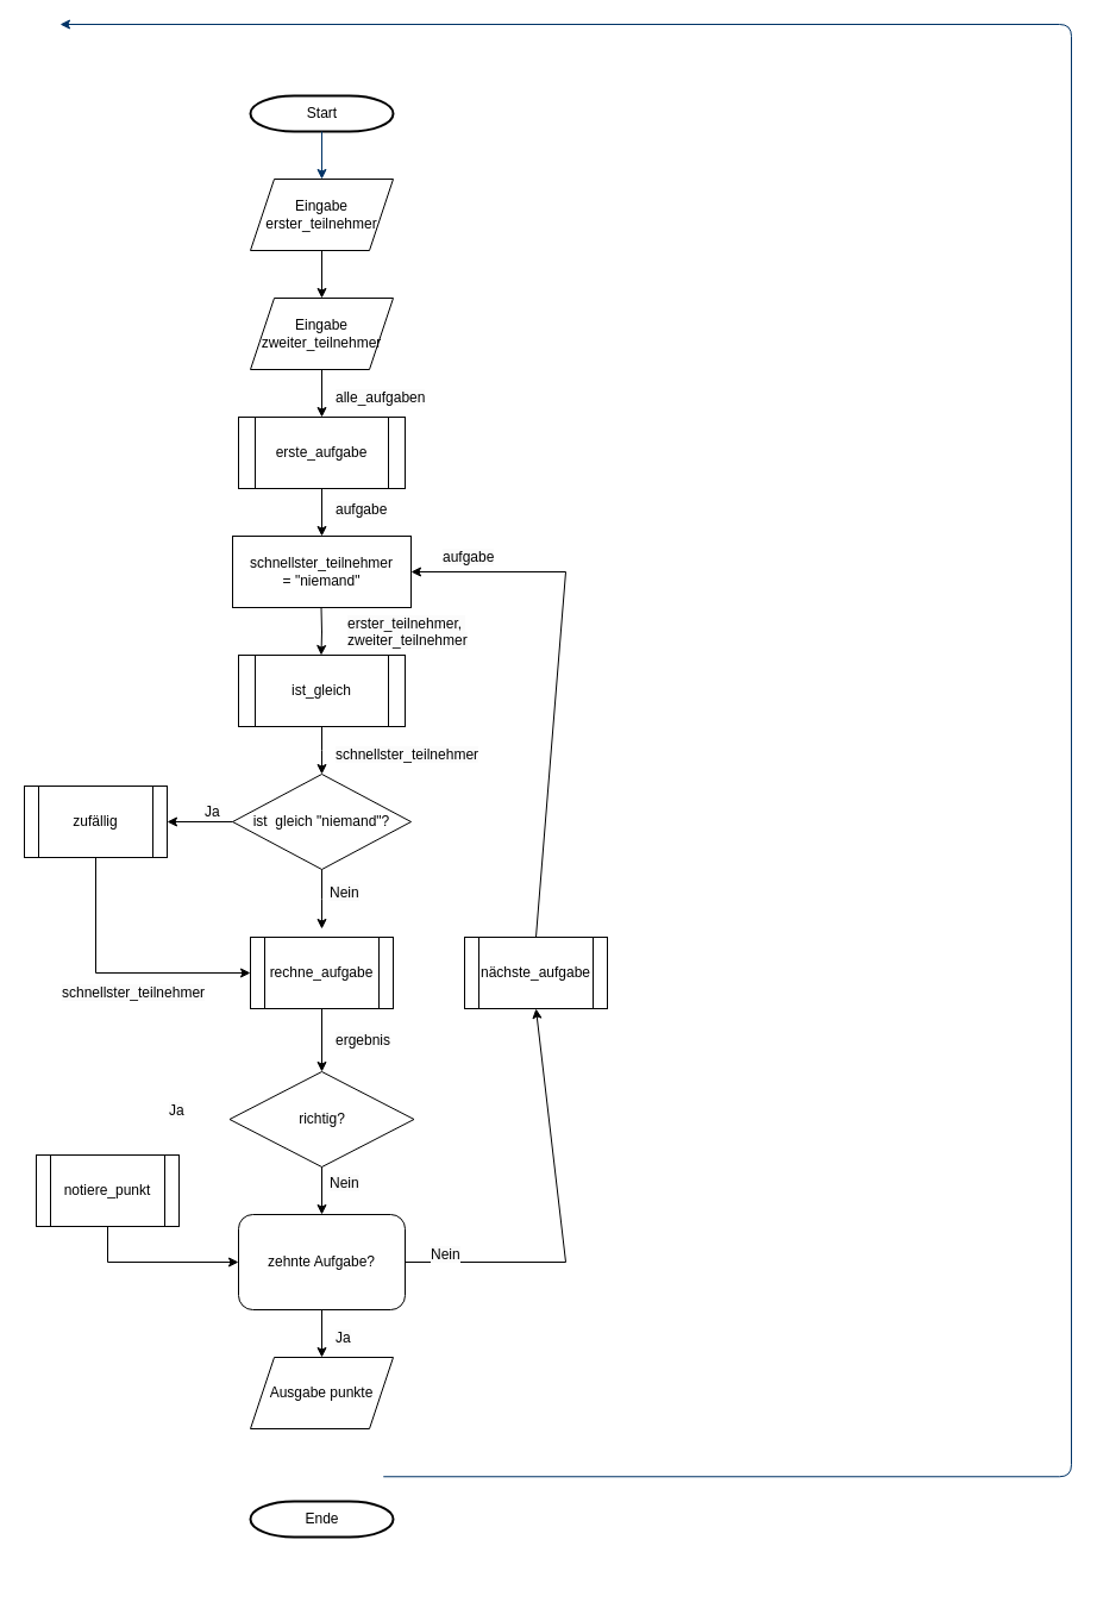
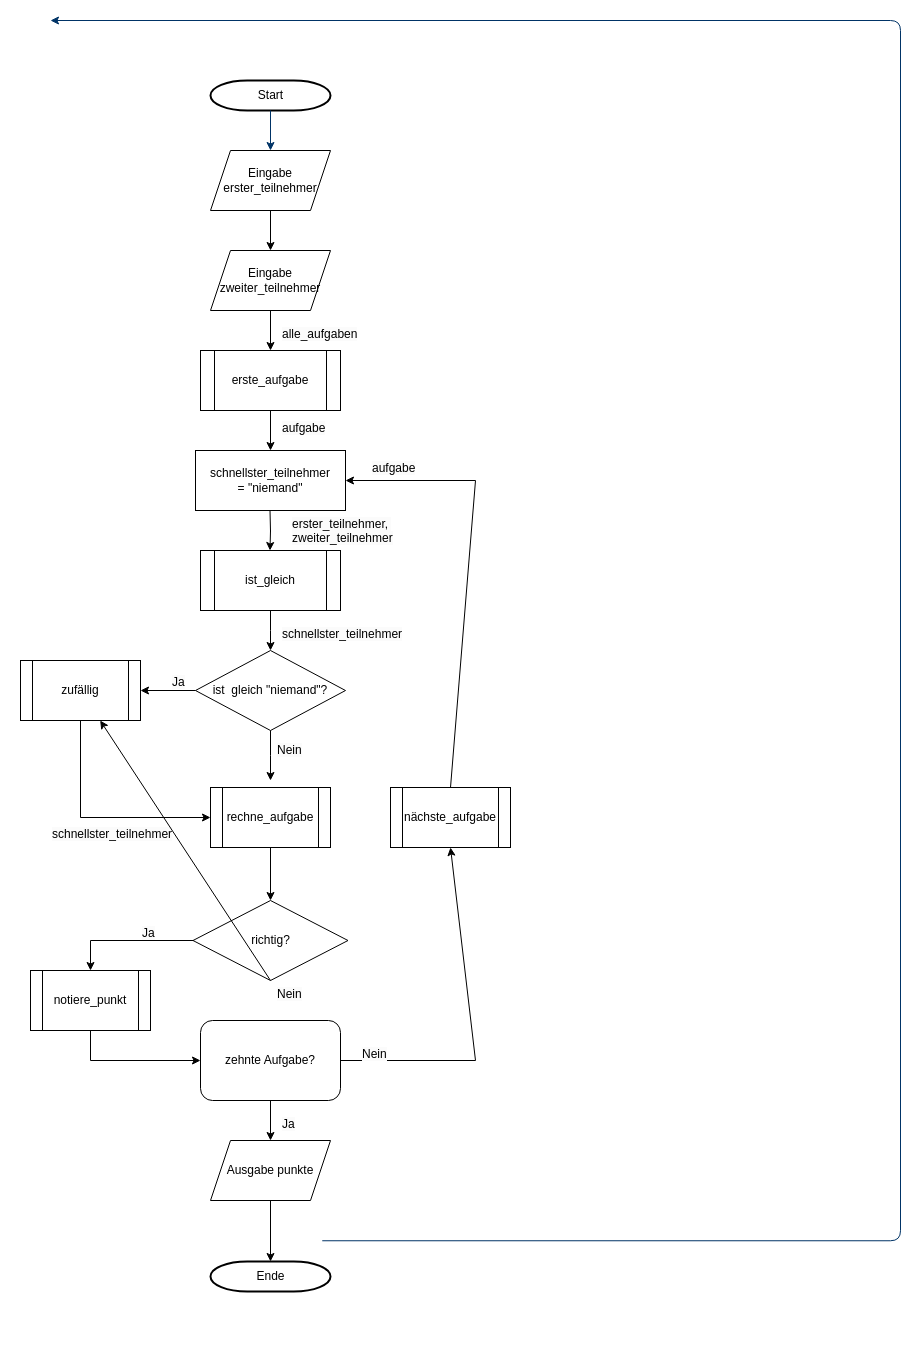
  <mxCell id="0" />
  <mxCell id="1" parent="0" />
  <mxCell id="2" value="Start" style="shape=mxgraph.flowchart.terminator;strokeWidth=2;gradientColor=none;gradientDirection=north;fontStyle=0;html=1;" parent="1" vertex="1"><mxGeometry x="210" y="80" width="120" height="30" as="geometry" /></mxCell>
  <mxCell id="3" style="fontStyle=1;strokeColor=#003366;strokeWidth=1;html=1;" parent="1" source="2" edge="1"><mxGeometry relative="1" as="geometry"><mxPoint x="270" y="150" as="targetPoint" /></mxGeometry></mxCell>
  <mxCell id="4" value="" style="edgeStyle=elbowEdgeStyle;elbow=horizontal;exitX=1;exitY=0.5;exitPerimeter=0;entryX=0.905;entryY=0.5;entryPerimeter=0;fontStyle=1;strokeColor=#003366;strokeWidth=1;html=1;" parent="1" edge="1"><mxGeometry width="100" height="100" as="geometry"><mxPoint x="321.75" y="1240.25" as="sourcePoint" /><mxPoint x="50" as="targetPoint" y="20" /><Array as="points"><mxPoint x="900" y="1340" /></Array></mxGeometry></mxCell>
  <mxCell id="5" value="Eingabe erster_teilnehmer" style="shape=parallelogram;perimeter=parallelogramPerimeter;whiteSpace=wrap;html=1;fixedSize=1;" vertex="1" parent="1"><mxGeometry x="210" y="150" width="120" height="60" as="geometry" /></mxCell>
  <mxCell id="6" value="Eingabe zweiter_teilnehmer" style="shape=parallelogram;perimeter=parallelogramPerimeter;whiteSpace=wrap;html=1;fixedSize=1;" vertex="1" parent="1"><mxGeometry x="210" y="250" width="120" height="60" as="geometry" /></mxCell>
  <mxCell id="7" value="" style="edgeStyle=orthogonalEdgeStyle;rounded=0;orthogonalLoop=1;jettySize=auto;html=1;exitX=0.5;exitY=1;exitDx=0;exitDy=0;" edge="1" parent="1" source="5" target="6"><mxGeometry relative="1" as="geometry"><mxPoint x="400" y="170" as="sourcePoint" /><mxPoint x="400" y="130" as="targetPoint" /></mxGeometry></mxCell>
  <mxCell id="8" value="schnellster_teilnehmer&lt;br&gt;= &quot;niemand&quot;" style="rounded=0;whiteSpace=wrap;html=1;" vertex="1" parent="1"><mxGeometry x="195" y="450" width="150" height="60" as="geometry" /></mxCell>
  <mxCell id="9" value="erste_aufgabe" style="shape=process;whiteSpace=wrap;html=1;backgroundOutline=1;" vertex="1" parent="1"><mxGeometry x="200" y="350" width="140" height="60" as="geometry" /></mxCell>
  <mxCell id="10" value="" style="edgeStyle=orthogonalEdgeStyle;rounded=0;orthogonalLoop=1;jettySize=auto;html=1;entryX=0.5;entryY=0;entryDx=0;entryDy=0;exitX=0.5;exitY=1;exitDx=0;exitDy=0;" edge="1" parent="1" source="6" target="9"><mxGeometry relative="1" as="geometry"><mxPoint x="270" y="320" as="sourcePoint" /><mxPoint x="341" y="300" as="targetPoint" /></mxGeometry></mxCell>
  <mxCell id="11" value="" style="edgeStyle=orthogonalEdgeStyle;rounded=0;orthogonalLoop=1;jettySize=auto;html=1;entryX=0.5;entryY=0;entryDx=0;entryDy=0;exitX=0.5;exitY=1;exitDx=0;exitDy=0;" edge="1" parent="1" source="9" target="8"><mxGeometry relative="1" as="geometry"><mxPoint x="285" y="333" as="sourcePoint" /><mxPoint x="285" y="373" as="targetPoint" /></mxGeometry></mxCell>
  <mxCell id="12" value="ist_gleich" style="shape=process;whiteSpace=wrap;html=1;backgroundOutline=1;" vertex="1" parent="1"><mxGeometry x="200" y="550" width="140" height="60" as="geometry" /></mxCell>
  <mxCell id="13" value="" style="edgeStyle=orthogonalEdgeStyle;rounded=0;orthogonalLoop=1;jettySize=auto;html=1;entryX=0.5;entryY=0;entryDx=0;entryDy=0;exitX=0.5;exitY=1;exitDx=0;exitDy=0;" edge="1" parent="1"><mxGeometry relative="1" as="geometry"><mxPoint x="269.5" y="510" as="sourcePoint" /><mxPoint x="269.5" y="550" as="targetPoint" /></mxGeometry></mxCell>
  <mxCell id="14" value="&lt;span style=&quot;caret-color: rgb(0, 0, 0); color: rgb(0, 0, 0); font-family: Helvetica; font-size: 12px; font-style: normal; font-variant-caps: normal; font-weight: 400; letter-spacing: normal; text-align: center; text-indent: 0px; text-transform: none; word-spacing: 0px; -webkit-text-stroke-width: 0px; background-color: rgb(251, 251, 251); text-decoration: none; float: none; display: inline !important;&quot;&gt;erster_teilnehmer,&amp;nbsp;&lt;br&gt;&lt;/span&gt;&lt;span style=&quot;caret-color: rgb(0, 0, 0); color: rgb(0, 0, 0); font-family: Helvetica; font-size: 12px; font-style: normal; font-variant-caps: normal; font-weight: 400; letter-spacing: normal; text-align: center; text-indent: 0px; text-transform: none; word-spacing: 0px; -webkit-text-stroke-width: 0px; background-color: rgb(251, 251, 251); text-decoration: none; float: none; display: inline !important;&quot;&gt;zweiter_teilnehmer&lt;/span&gt;" style="text;whiteSpace=wrap;html=1;" vertex="1" parent="1"><mxGeometry x="290" y="510" width="200" height="90" as="geometry" /></mxCell>
  <mxCell id="15" value="&lt;span style=&quot;caret-color: rgb(0, 0, 0); color: rgb(0, 0, 0); font-family: Helvetica; font-size: 12px; font-style: normal; font-variant-caps: normal; font-weight: 400; letter-spacing: normal; text-align: center; text-indent: 0px; text-transform: none; word-spacing: 0px; -webkit-text-stroke-width: 0px; background-color: rgb(251, 251, 251); text-decoration: none; float: none; display: inline !important;&quot;&gt;alle_aufgaben&lt;/span&gt;" style="text;whiteSpace=wrap;html=1;" vertex="1" parent="1"><mxGeometry x="280" y="320" width="80" height="40" as="geometry" /></mxCell>
  <mxCell id="16" value="&lt;span style=&quot;caret-color: rgb(0, 0, 0); color: rgb(0, 0, 0); font-family: Helvetica; font-size: 12px; font-style: normal; font-variant-caps: normal; font-weight: 400; letter-spacing: normal; text-align: center; text-indent: 0px; text-transform: none; word-spacing: 0px; -webkit-text-stroke-width: 0px; background-color: rgb(251, 251, 251); text-decoration: none; float: none; display: inline !important;&quot;&gt;aufgabe&lt;/span&gt;" style="text;whiteSpace=wrap;html=1;" vertex="1" parent="1"><mxGeometry x="280" y="414" width="80" height="40" as="geometry" /></mxCell>
  <mxCell id="17" value="ist &amp;nbsp;gleich &quot;niemand&quot;?" style="rhombus;whiteSpace=wrap;html=1;" vertex="1" parent="1"><mxGeometry x="195" y="650" width="150" height="80" as="geometry" /></mxCell>
  <mxCell id="18" value="" style="edgeStyle=orthogonalEdgeStyle;rounded=0;orthogonalLoop=1;jettySize=auto;html=1;exitX=0.5;exitY=1;exitDx=0;exitDy=0;" edge="1" parent="1" source="12"><mxGeometry relative="1" as="geometry"><mxPoint x="279.5" y="520" as="sourcePoint" /><mxPoint x="270" y="650" as="targetPoint" /></mxGeometry></mxCell>
  <mxCell id="19" value="&lt;span style=&quot;caret-color: rgb(0, 0, 0); color: rgb(0, 0, 0); font-family: Helvetica; font-size: 12px; font-style: normal; font-variant-caps: normal; font-weight: 400; letter-spacing: normal; text-align: center; text-indent: 0px; text-transform: none; word-spacing: 0px; -webkit-text-stroke-width: 0px; background-color: rgb(251, 251, 251); text-decoration: none; float: none; display: inline !important;&quot;&gt;schnellster_teilnehmer&lt;/span&gt;" style="text;whiteSpace=wrap;html=1;" vertex="1" parent="1"><mxGeometry x="280" y="620" width="80" height="40" as="geometry" /></mxCell>
  <mxCell id="20" value="zufällig" style="shape=process;whiteSpace=wrap;html=1;backgroundOutline=1;" vertex="1" parent="1"><mxGeometry x="20" y="660" width="120" height="60" as="geometry" /></mxCell>
  <mxCell id="21" value="" style="edgeStyle=orthogonalEdgeStyle;rounded=0;orthogonalLoop=1;jettySize=auto;html=1;entryX=1;entryY=0.5;entryDx=0;entryDy=0;exitX=0;exitY=0.5;exitDx=0;exitDy=0;" edge="1" parent="1" source="17" target="20"><mxGeometry relative="1" as="geometry"><mxPoint x="280" y="320" as="sourcePoint" /><mxPoint x="280" y="360" as="targetPoint" /></mxGeometry></mxCell>
  <mxCell id="22" value="&lt;span style=&quot;caret-color: rgb(0, 0, 0); color: rgb(0, 0, 0); font-family: Helvetica; font-size: 12px; font-style: normal; font-variant-caps: normal; font-weight: 400; letter-spacing: normal; text-align: center; text-indent: 0px; text-transform: none; word-spacing: 0px; -webkit-text-stroke-width: 0px; background-color: rgb(251, 251, 251); text-decoration: none; float: none; display: inline !important;&quot;&gt;Ja&lt;/span&gt;" style="text;whiteSpace=wrap;html=1;" vertex="1" parent="1"><mxGeometry x="170" y="668" width="80" height="40" as="geometry" /></mxCell>
  <mxCell id="23" value="" style="edgeStyle=orthogonalEdgeStyle;rounded=0;orthogonalLoop=1;jettySize=auto;html=1;exitX=0.5;exitY=1;exitDx=0;exitDy=0;entryX=0.5;entryY=0;entryDx=0;entryDy=0;" edge="1" parent="1" source="17"><mxGeometry relative="1" as="geometry"><mxPoint x="280" y="620" as="sourcePoint" /><mxPoint x="270" y="780" as="targetPoint" /></mxGeometry></mxCell>
  <mxCell id="24" value="&lt;span style=&quot;caret-color: rgb(0, 0, 0); color: rgb(0, 0, 0); font-family: Helvetica; font-size: 12px; font-style: normal; font-variant-caps: normal; font-weight: 400; letter-spacing: normal; text-align: center; text-indent: 0px; text-transform: none; word-spacing: 0px; -webkit-text-stroke-width: 0px; background-color: rgb(251, 251, 251); text-decoration: none; float: none; display: inline !important;&quot;&gt;Nein&lt;/span&gt;" style="text;whiteSpace=wrap;html=1;" vertex="1" parent="1"><mxGeometry x="275" y="736" width="80" height="40" as="geometry" /></mxCell>
  <mxCell id="25" value="rechne_aufgabe" style="shape=process;whiteSpace=wrap;html=1;backgroundOutline=1;" vertex="1" parent="1"><mxGeometry x="210" y="787" width="120" height="60" as="geometry" /></mxCell>
  <mxCell id="26" value="" style="edgeStyle=orthogonalEdgeStyle;rounded=0;orthogonalLoop=1;jettySize=auto;html=1;exitX=0.5;exitY=1;exitDx=0;exitDy=0;entryX=0;entryY=0.5;entryDx=0;entryDy=0;" edge="1" parent="1" source="20" target="25"><mxGeometry relative="1" as="geometry"><mxPoint x="280" y="620" as="sourcePoint" /><mxPoint x="280" y="660" as="targetPoint" /></mxGeometry></mxCell>
  <mxCell id="27" value="&lt;span style=&quot;caret-color: rgb(0, 0, 0); color: rgb(0, 0, 0); font-family: Helvetica; font-size: 12px; font-style: normal; font-variant-caps: normal; font-weight: 400; letter-spacing: normal; text-align: center; text-indent: 0px; text-transform: none; word-spacing: 0px; -webkit-text-stroke-width: 0px; background-color: rgb(251, 251, 251); text-decoration: none; float: none; display: inline !important;&quot;&gt;schnellster_teilnehmer&lt;/span&gt;" style="text;whiteSpace=wrap;html=1;" vertex="1" parent="1"><mxGeometry x="50" y="820" width="80" height="40" as="geometry" /></mxCell>
  <mxCell id="28" value="richtig?" style="rhombus;whiteSpace=wrap;html=1;" vertex="1" parent="1"><mxGeometry x="192.5" y="900" width="155" height="80" as="geometry" /></mxCell>
  <mxCell id="29" value="" style="edgeStyle=orthogonalEdgeStyle;rounded=0;orthogonalLoop=1;jettySize=auto;html=1;exitX=0.5;exitY=1;exitDx=0;exitDy=0;entryX=0.5;entryY=0;entryDx=0;entryDy=0;" edge="1" parent="1" source="25" target="28"><mxGeometry relative="1" as="geometry"><mxPoint x="280" y="740" as="sourcePoint" /><mxPoint x="280" y="790" as="targetPoint" /></mxGeometry></mxCell>
- <mxCell id="30" value="&lt;span style=&quot;caret-color: rgb(0, 0, 0); color: rgb(0, 0, 0); font-family: Helvetica; font-size: 12px; font-style: normal; font-variant-caps: normal; font-weight: 400; letter-spacing: normal; text-align: center; text-indent: 0px; text-transform: none; word-spacing: 0px; -webkit-text-stroke-width: 0px; background-color: rgb(251, 251, 251); text-decoration: none; float: none; display: inline !important;&quot;&gt;ergebnis&lt;/span&gt;" style="text;whiteSpace=wrap;html=1;" vertex="1" parent="1"><mxGeometry x="280" y="860" width="80" height="40" as="geometry" /></mxCell>
  <mxCell id="31" value="notiere_punkt" style="shape=process;whiteSpace=wrap;html=1;backgroundOutline=1;" vertex="1" parent="1"><mxGeometry x="30" y="970" width="120" height="60" as="geometry" /></mxCell>
  <mxCell id="32" value="&lt;span style=&quot;caret-color: rgb(0, 0, 0); color: rgb(0, 0, 0); font-family: Helvetica; font-size: 12px; font-style: normal; font-variant-caps: normal; font-weight: 400; letter-spacing: normal; text-align: center; text-indent: 0px; text-transform: none; word-spacing: 0px; -webkit-text-stroke-width: 0px; background-color: rgb(251, 251, 251); text-decoration: none; float: none; display: inline !important;&quot;&gt;Ja&lt;/span&gt;" style="text;whiteSpace=wrap;html=1;" vertex="1" parent="1"><mxGeometry x="140" y="919" width="80" height="40" as="geometry" /></mxCell>
+ <mxCell id="33" value="" style="endArrow=classic;html=1;rounded=0;entryX=0.5;entryY=0;entryDx=0;entryDy=0;" edge="1" parent="1" source="28" target="31"><mxGeometry width="50" height="50" relative="1" as="geometry"><mxPoint x="100" y="1040" as="sourcePoint" /><mxPoint x="190" y="1000" as="targetPoint" /><Array as="points"><mxPoint x="90" y="940" /></Array></mxGeometry></mxCell>
  <mxCell id="34" value="nächste_aufgabe" style="shape=process;whiteSpace=wrap;html=1;backgroundOutline=1;" vertex="1" parent="1"><mxGeometry x="390" y="787" width="120" height="60" as="geometry" /></mxCell>
  <mxCell id="35" value="zehnte Aufgabe?" style="whiteSpace=wrap;html=1;rounded=1;" vertex="1" parent="1"><mxGeometry x="200" y="1020" width="140" height="80" as="geometry" /></mxCell>
- <mxCell id="36" value="" style="endArrow=classic;html=1;rounded=0;exitX=0.5;exitY=1;exitDx=0;exitDy=0;entryX=0.5;entryY=0;entryDx=0;entryDy=0;" edge="1" parent="1" source="28" target="35"><mxGeometry width="50" height="50" relative="1" as="geometry"><mxPoint x="200" y="1120" as="sourcePoint" /><mxPoint x="250" y="1070" as="targetPoint" /></mxGeometry></mxCell>
+ <mxCell id="36" value="" style="endArrow=classic;html=1;rounded=0;exitX=0.5;exitY=1;exitDx=0;exitDy=0;" edge="1" parent="1" source="28" target="20"><mxGeometry width="50" height="50" relative="1" as="geometry"><mxPoint x="200" y="1120" as="sourcePoint" /><mxPoint x="250" y="1070" as="targetPoint" /></mxGeometry></mxCell>
  <mxCell id="37" value="&lt;span style=&quot;caret-color: rgb(0, 0, 0); color: rgb(0, 0, 0); font-family: Helvetica; font-size: 12px; font-style: normal; font-variant-caps: normal; font-weight: 400; letter-spacing: normal; text-align: center; text-indent: 0px; text-transform: none; word-spacing: 0px; -webkit-text-stroke-width: 0px; background-color: rgb(251, 251, 251); text-decoration: none; float: none; display: inline !important;&quot;&gt;Nein&lt;/span&gt;" style="text;whiteSpace=wrap;html=1;" vertex="1" parent="1"><mxGeometry x="275" y="980" width="80" height="40" as="geometry" /></mxCell>
  <mxCell id="38" value="" style="endArrow=classic;html=1;rounded=0;exitX=0.5;exitY=1;exitDx=0;exitDy=0;entryX=0;entryY=0.5;entryDx=0;entryDy=0;" edge="1" parent="1" source="31" target="35"><mxGeometry width="50" height="50" relative="1" as="geometry"><mxPoint x="200" y="980" as="sourcePoint" /><mxPoint x="270" y="1020" as="targetPoint" /><Array as="points"><mxPoint x="90" y="1060" /></Array></mxGeometry></mxCell>
  <mxCell id="39" value="Ausgabe punkte" style="shape=parallelogram;perimeter=parallelogramPerimeter;whiteSpace=wrap;html=1;fixedSize=1;" vertex="1" parent="1"><mxGeometry x="210" y="1140" width="120" height="60" as="geometry" /></mxCell>
  <mxCell id="40" value="" style="endArrow=classic;html=1;rounded=0;exitX=0.5;exitY=1;exitDx=0;exitDy=0;entryX=0.5;entryY=0;entryDx=0;entryDy=0;" edge="1" parent="1" source="35" target="39"><mxGeometry width="50" height="50" relative="1" as="geometry"><mxPoint x="100" y="980" as="sourcePoint" /><mxPoint x="280" y="1030" as="targetPoint" /></mxGeometry></mxCell>
  <mxCell id="41" value="" style="endArrow=classic;html=1;rounded=0;exitX=1;exitY=0.5;exitDx=0;exitDy=0;entryX=0.5;entryY=1;entryDx=0;entryDy=0;" edge="1" parent="1" source="35" target="34"><mxGeometry width="50" height="50" relative="1" as="geometry"><mxPoint x="200" y="1030" as="sourcePoint" /><mxPoint x="250" y="980" as="targetPoint" /><Array as="points"><mxPoint x="475" y="1060" /></Array></mxGeometry></mxCell>
  <mxCell id="42" value="&lt;span style=&quot;caret-color: rgb(0, 0, 0); color: rgb(0, 0, 0); font-family: Helvetica; font-size: 12px; font-style: normal; font-variant-caps: normal; font-weight: 400; letter-spacing: normal; text-align: center; text-indent: 0px; text-transform: none; word-spacing: 0px; -webkit-text-stroke-width: 0px; background-color: rgb(251, 251, 251); text-decoration: none; float: none; display: inline !important;&quot;&gt;Nein&lt;/span&gt;" style="text;whiteSpace=wrap;html=1;" vertex="1" parent="1"><mxGeometry x="360" y="1040" width="80" height="40" as="geometry" /></mxCell>
  <mxCell id="43" value="&lt;span style=&quot;caret-color: rgb(0, 0, 0); color: rgb(0, 0, 0); font-family: Helvetica; font-size: 12px; font-style: normal; font-variant-caps: normal; font-weight: 400; letter-spacing: normal; text-align: center; text-indent: 0px; text-transform: none; word-spacing: 0px; -webkit-text-stroke-width: 0px; background-color: rgb(251, 251, 251); text-decoration: none; float: none; display: inline !important;&quot;&gt;Ja&lt;/span&gt;" style="text;whiteSpace=wrap;html=1;" vertex="1" parent="1"><mxGeometry x="280" y="1110" width="80" height="40" as="geometry" /></mxCell>
  <mxCell id="44" value="" style="endArrow=classic;html=1;rounded=0;exitX=0.5;exitY=0;exitDx=0;exitDy=0;entryX=1;entryY=0.5;entryDx=0;entryDy=0;" edge="1" parent="1" source="34" target="8"><mxGeometry width="50" height="50" relative="1" as="geometry"><mxPoint x="320" y="760" as="sourcePoint" /><mxPoint x="370" y="710" as="targetPoint" /><Array as="points"><mxPoint x="475" y="480" /></Array></mxGeometry></mxCell>
  <mxCell id="45" value="Ende" style="shape=mxgraph.flowchart.terminator;strokeWidth=2;gradientColor=none;gradientDirection=north;fontStyle=0;html=1;" vertex="1" parent="1"><mxGeometry x="210" y="1261" width="120" height="30" as="geometry" /></mxCell>
+ <mxCell id="46" value="" style="endArrow=classic;html=1;rounded=0;exitX=0.5;exitY=1;exitDx=0;exitDy=0;" edge="1" parent="1" source="39" target="45"><mxGeometry width="50" height="50" relative="1" as="geometry"><mxPoint x="280" y="1110" as="sourcePoint" /><mxPoint x="280" y="1150" as="targetPoint" /></mxGeometry></mxCell>
  <mxCell id="47" value="&lt;span style=&quot;caret-color: rgb(0, 0, 0); color: rgb(0, 0, 0); font-family: Helvetica; font-size: 12px; font-style: normal; font-variant-caps: normal; font-weight: 400; letter-spacing: normal; text-align: center; text-indent: 0px; text-transform: none; word-spacing: 0px; -webkit-text-stroke-width: 0px; background-color: rgb(251, 251, 251); text-decoration: none; float: none; display: inline !important;&quot;&gt;aufgabe&lt;/span&gt;" style="text;whiteSpace=wrap;html=1;" vertex="1" parent="1"><mxGeometry x="370" y="454" width="80" height="40" as="geometry" /></mxCell>
